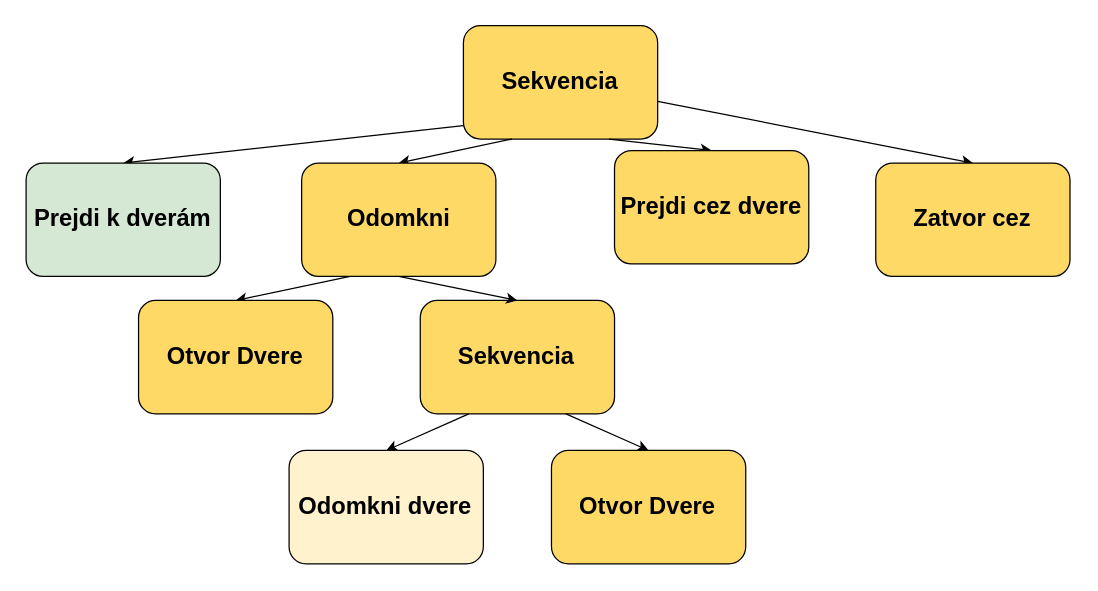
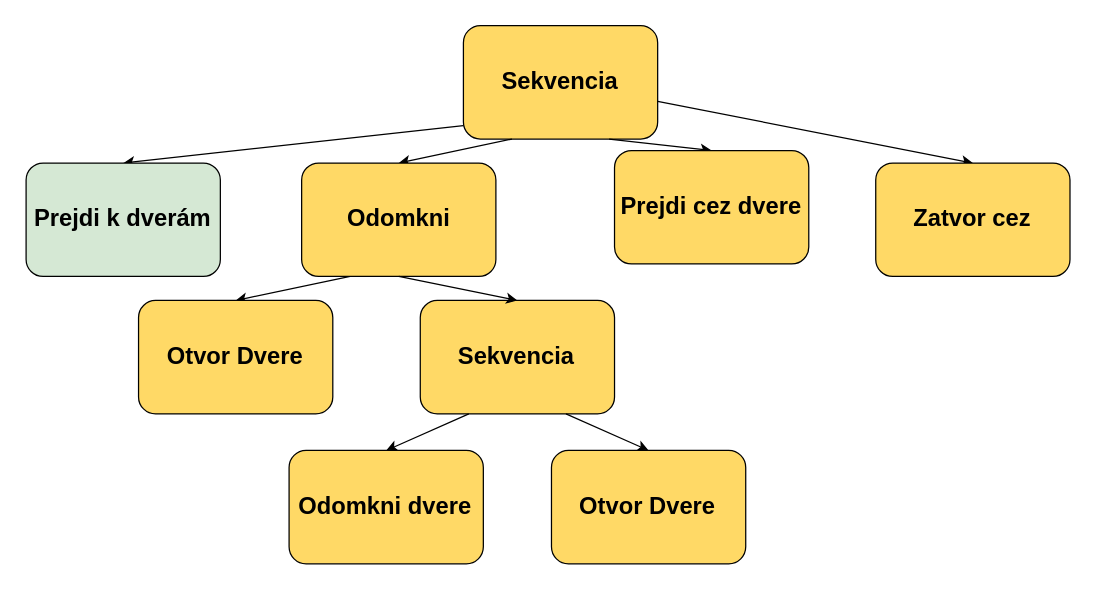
  <mxCell id="0" />
  <mxCell id="1" parent="0" />
  <mxCell id="2" value="Sekvencia" style="rounded=1;whiteSpace=wrap;html=1;fillColor=#FFD966;fontSize=19;fontStyle=1" parent="1" vertex="1"><mxGeometry x="370.001" y="20" width="155.472" height="90.769" as="geometry" /></mxCell>
  <mxCell id="3" value="" style="endArrow=classic;html=1;rounded=0;entryX=0.5;entryY=0;entryDx=0;entryDy=0;fontSize=19;fontStyle=1;exitX=0;exitY=0.881;exitDx=0;exitDy=0;exitPerimeter=0;" parent="1" source="2" target="11" edge="1"><mxGeometry width="50" height="50" relative="1" as="geometry"><mxPoint x="377.709" y="111.539" as="sourcePoint" /><mxPoint x="-62.794" y="187.18" as="targetPoint" /></mxGeometry></mxCell>
  <mxCell id="4" value="" style="endArrow=classic;html=1;rounded=0;entryX=0.5;entryY=0;entryDx=0;entryDy=0;fontSize=19;fontStyle=1;exitX=0.25;exitY=1;exitDx=0;exitDy=0;" parent="1" source="2" target="12" edge="1"><mxGeometry width="50" height="50" relative="1" as="geometry"><mxPoint x="403.621" y="111.539" as="sourcePoint" /><mxPoint x="293.495" y="187.18" as="targetPoint" /></mxGeometry></mxCell>
  <mxCell id="5" value="" style="endArrow=classic;html=1;rounded=0;exitX=0.25;exitY=1;exitDx=0;exitDy=0;fontSize=19;fontStyle=1;entryX=0.5;entryY=0;entryDx=0;entryDy=0;" parent="1" source="12" target="6" edge="1"><mxGeometry width="50" height="50" relative="1" as="geometry"><mxPoint x="112.2" y="220.769" as="sourcePoint" /><mxPoint x="47.42" y="296.411" as="targetPoint" /></mxGeometry></mxCell>
  <mxCell id="6" value="Otvor Dvere" style="rounded=1;whiteSpace=wrap;html=1;fillColor=#FFD966;fontSize=19;fontStyle=1" parent="1" vertex="1"><mxGeometry x="110.002" y="240.001" width="155.472" height="90.769" as="geometry" /></mxCell>
  <mxCell id="7" value="" style="endArrow=classic;html=1;rounded=0;exitX=0.75;exitY=1;exitDx=0;exitDy=0;entryX=0.5;entryY=0;entryDx=0;entryDy=0;fontSize=19;fontStyle=1" parent="1" source="2" target="8" edge="1"><mxGeometry width="50" height="50" relative="1" as="geometry"><mxPoint x="487.835" y="111.539" as="sourcePoint" /><mxPoint x="597.961" y="187.18" as="targetPoint" /></mxGeometry></mxCell>
  <mxCell id="8" value="Prejdi cez dvere" style="rounded=1;whiteSpace=wrap;html=1;fillColor=#FFD966;fontSize=19;fontStyle=1" parent="1" vertex="1"><mxGeometry x="490.945" y="120" width="155.472" height="90.769" as="geometry" /></mxCell>
  <mxCell id="9" value="" style="endArrow=classic;html=1;rounded=0;entryX=0.5;entryY=0;entryDx=0;entryDy=0;fontSize=19;fontStyle=1;" parent="1" source="2" target="10" edge="1"><mxGeometry width="50" height="50" relative="1" as="geometry"><mxPoint x="519.47" y="110.77" as="sourcePoint" /><mxPoint x="811.734" y="187.18" as="targetPoint" /></mxGeometry></mxCell>
  <mxCell id="10" value="Zatvor cez" style="rounded=1;whiteSpace=wrap;html=1;fillColor=#FFD966;fontSize=19;fontStyle=1" parent="1" vertex="1"><mxGeometry x="699.998" y="130" width="155.472" height="90.769" as="geometry" /></mxCell>
  <mxCell id="11" value="Prejdi k dverám" style="rounded=1;whiteSpace=wrap;html=1;fillColor=#d5e8d4;fontSize=19;fontStyle=1;" parent="1" vertex="1"><mxGeometry x="20" y="130" width="155.472" height="90.769" as="geometry" /></mxCell>
  <mxCell id="12" value="Odomkni" style="rounded=1;whiteSpace=wrap;html=1;fillColor=#FFD966;fontSize=19;fontStyle=1" parent="1" vertex="1"><mxGeometry x="240.525" y="130" width="155.472" height="90.769" as="geometry" /></mxCell>
  <mxCell id="13" value="Sekvencia" style="rounded=1;whiteSpace=wrap;html=1;fillColor=#FFD966;fontSize=19;fontStyle=1" parent="1" vertex="1"><mxGeometry x="335.475" y="240.001" width="155.472" height="90.769" as="geometry" /></mxCell>
  <mxCell id="14" value="" style="endArrow=classic;html=1;rounded=0;entryX=0.5;entryY=0;entryDx=0;entryDy=0;exitX=0.5;exitY=1;exitDx=0;exitDy=0;fontSize=19;fontStyle=1" parent="1" source="12" target="13" edge="1"><mxGeometry width="50" height="50" relative="1" as="geometry"><mxPoint x="235.281" y="220.769" as="sourcePoint" /><mxPoint x="300.061" y="296.411" as="targetPoint" /></mxGeometry></mxCell>
  <mxCell id="15" value="" style="endArrow=classic;html=1;rounded=0;entryX=0.5;entryY=0;entryDx=0;entryDy=0;exitX=0.25;exitY=1;exitDx=0;exitDy=0;fontSize=19;fontStyle=1" parent="1" source="13" target="17" edge="1"><mxGeometry width="50" height="50" relative="1" as="geometry"><mxPoint x="-79.434" y="-244.102" as="sourcePoint" /><mxPoint x="-144.214" y="-168.461" as="targetPoint" /></mxGeometry></mxCell>
  <mxCell id="16" value="" style="endArrow=classic;html=1;rounded=0;entryX=0.5;entryY=0;entryDx=0;entryDy=0;exitX=0.75;exitY=1;exitDx=0;exitDy=0;fontSize=19;fontStyle=1" parent="1" source="13" target="18" edge="1"><mxGeometry width="50" height="50" relative="1" as="geometry"><mxPoint x="257.421" y="345.898" as="sourcePoint" /><mxPoint x="192.642" y="421.539" as="targetPoint" /></mxGeometry></mxCell>
- <mxCell id="17" value="Odomkni dvere" style="rounded=1;whiteSpace=wrap;html=1;fillColor=#fff2cc;fontSize=19;fontStyle=1;" parent="1" vertex="1"><mxGeometry x="230.482" y="360.001" width="155.472" height="90.769" as="geometry" /></mxCell>
+ <mxCell id="17" value="Odomkni dvere" style="rounded=1;whiteSpace=wrap;html=1;fillColor=#FFD966;fontSize=19;fontStyle=1" parent="1" vertex="1"><mxGeometry x="230.482" y="360.001" width="155.472" height="90.769" as="geometry" /></mxCell>
  <mxCell id="18" value="Otvor Dvere" style="rounded=1;whiteSpace=wrap;html=1;fillColor=#FFD966;fontSize=19;fontStyle=1" parent="1" vertex="1"><mxGeometry x="440.475" y="360.001" width="155.472" height="90.769" as="geometry" /></mxCell>
